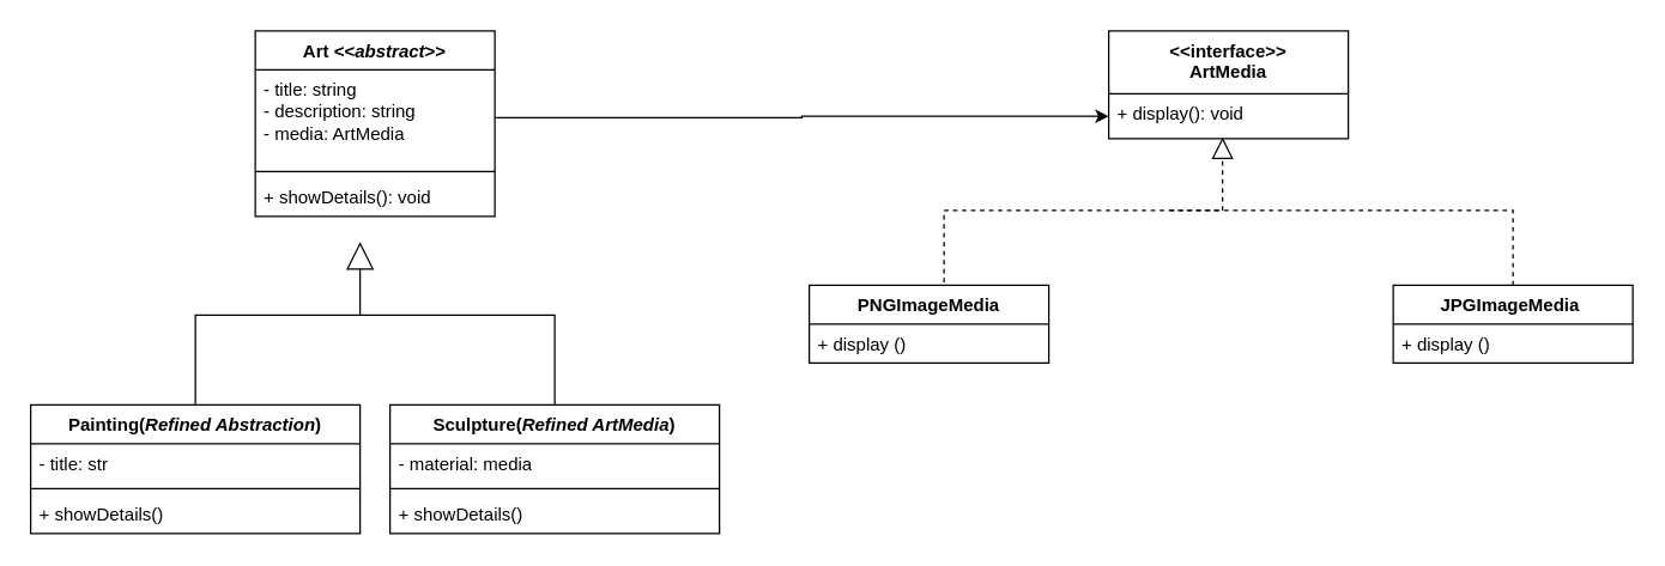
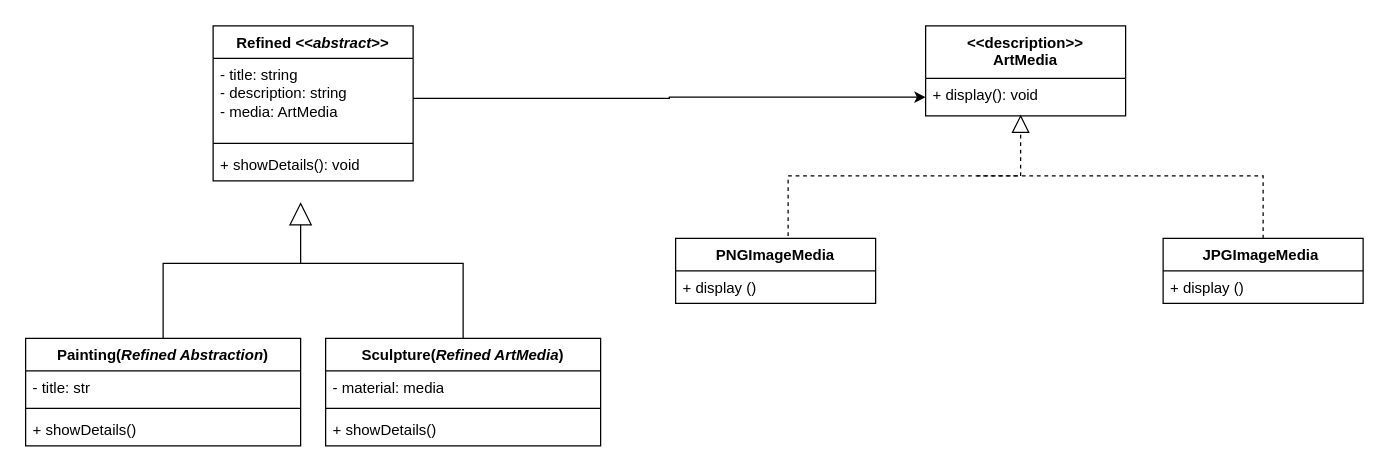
  <mxCell id="0" />
  <mxCell id="1" parent="0" />
  <mxCell id="2" value="Painting(&lt;i&gt;Refined Abstraction&lt;/i&gt;)" style="swimlane;fontStyle=1;align=center;verticalAlign=top;childLayout=stackLayout;horizontal=1;startSize=26;horizontalStack=0;resizeParent=1;resizeParentMax=0;resizeLast=0;collapsible=1;marginBottom=0;whiteSpace=wrap;html=1;" vertex="1" parent="1"><mxGeometry x="20" y="270" width="220" height="86" as="geometry" /></mxCell>
  <mxCell id="3" value="- title: str" style="text;strokeColor=none;fillColor=none;align=left;verticalAlign=top;spacingLeft=4;spacingRight=4;overflow=hidden;rotatable=0;points=[[0,0.5],[1,0.5]];portConstraint=eastwest;whiteSpace=wrap;html=1;" vertex="1" parent="2"><mxGeometry y="26" width="220" height="26" as="geometry" /></mxCell>
  <mxCell id="4" value="" style="line;strokeWidth=1;fillColor=none;align=left;verticalAlign=middle;spacingTop=-1;spacingLeft=3;spacingRight=3;rotatable=0;labelPosition=right;points=[];portConstraint=eastwest;strokeColor=inherit;" vertex="1" parent="2"><mxGeometry y="52" width="220" height="8" as="geometry" /></mxCell>
  <mxCell id="5" value="+ showDetails()&amp;nbsp;" style="text;strokeColor=none;fillColor=none;align=left;verticalAlign=top;spacingLeft=4;spacingRight=4;overflow=hidden;rotatable=0;points=[[0,0.5],[1,0.5]];portConstraint=eastwest;whiteSpace=wrap;html=1;" vertex="1" parent="2"><mxGeometry y="60" width="220" height="26" as="geometry" /></mxCell>
- <mxCell id="6" value="&amp;lt;&amp;lt;interface&amp;gt;&amp;gt;&lt;br&gt;ArtMedia&lt;div&gt;&lt;br/&gt;&lt;/div&gt;" style="swimlane;fontStyle=1;align=center;verticalAlign=top;childLayout=stackLayout;horizontal=1;startSize=42;horizontalStack=0;resizeParent=1;resizeParentMax=0;resizeLast=0;collapsible=1;marginBottom=0;whiteSpace=wrap;html=1;" vertex="1" parent="1"><mxGeometry x="740" y="20" width="160" height="72" as="geometry" /></mxCell>
+ <mxCell id="6" value="&amp;lt;&amp;lt;description&amp;gt;&amp;gt;&lt;br&gt;ArtMedia&lt;div&gt;&lt;br/&gt;&lt;/div&gt;" style="swimlane;fontStyle=1;align=center;verticalAlign=top;childLayout=stackLayout;horizontal=1;startSize=42;horizontalStack=0;resizeParent=1;resizeParentMax=0;resizeLast=0;collapsible=1;marginBottom=0;whiteSpace=wrap;html=1;" vertex="1" parent="1"><mxGeometry x="740" y="20" width="160" height="72" as="geometry" /></mxCell>
  <mxCell id="7" value="+ display(): void&amp;nbsp;&amp;nbsp;" style="text;strokeColor=none;fillColor=none;align=left;verticalAlign=top;spacingLeft=4;spacingRight=4;overflow=hidden;rotatable=0;points=[[0,0.5],[1,0.5]];portConstraint=eastwest;whiteSpace=wrap;html=1;" vertex="1" parent="6"><mxGeometry y="42" width="160" height="30" as="geometry" /></mxCell>
  <mxCell id="8" value="Sculpture(&lt;i&gt;Refined ArtMedia&lt;/i&gt;)" style="swimlane;fontStyle=1;align=center;verticalAlign=top;childLayout=stackLayout;horizontal=1;startSize=26;horizontalStack=0;resizeParent=1;resizeParentMax=0;resizeLast=0;collapsible=1;marginBottom=0;whiteSpace=wrap;html=1;" vertex="1" parent="1"><mxGeometry x="260" y="270" width="220" height="86" as="geometry" /></mxCell>
  <mxCell id="9" value="- material: media" style="text;strokeColor=none;fillColor=none;align=left;verticalAlign=top;spacingLeft=4;spacingRight=4;overflow=hidden;rotatable=0;points=[[0,0.5],[1,0.5]];portConstraint=eastwest;whiteSpace=wrap;html=1;" vertex="1" parent="8"><mxGeometry y="26" width="220" height="26" as="geometry" /></mxCell>
  <mxCell id="10" value="" style="line;strokeWidth=1;fillColor=none;align=left;verticalAlign=middle;spacingTop=-1;spacingLeft=3;spacingRight=3;rotatable=0;labelPosition=right;points=[];portConstraint=eastwest;strokeColor=inherit;" vertex="1" parent="8"><mxGeometry y="52" width="220" height="8" as="geometry" /></mxCell>
  <mxCell id="11" value="+ showDetails()&amp;nbsp;" style="text;strokeColor=none;fillColor=none;align=left;verticalAlign=top;spacingLeft=4;spacingRight=4;overflow=hidden;rotatable=0;points=[[0,0.5],[1,0.5]];portConstraint=eastwest;whiteSpace=wrap;html=1;" vertex="1" parent="8"><mxGeometry y="60" width="220" height="26" as="geometry" /></mxCell>
  <mxCell id="12" value="PNGImageMedia" style="swimlane;fontStyle=1;align=center;verticalAlign=top;childLayout=stackLayout;horizontal=1;startSize=26;horizontalStack=0;resizeParent=1;resizeParentMax=0;resizeLast=0;collapsible=1;marginBottom=0;whiteSpace=wrap;html=1;" vertex="1" parent="1"><mxGeometry x="540" y="190" width="160" height="52" as="geometry" /></mxCell>
  <mxCell id="13" value="+ display ()" style="text;strokeColor=none;fillColor=none;align=left;verticalAlign=top;spacingLeft=4;spacingRight=4;overflow=hidden;rotatable=0;points=[[0,0.5],[1,0.5]];portConstraint=eastwest;whiteSpace=wrap;html=1;" vertex="1" parent="12"><mxGeometry y="26" width="160" height="26" as="geometry" /></mxCell>
  <mxCell id="14" style="edgeStyle=orthogonalEdgeStyle;rounded=0;orthogonalLoop=1;jettySize=auto;html=1;exitX=0.5;exitY=0;exitDx=0;exitDy=0;endArrow=none;startFill=0;dashed=1;" edge="1" parent="1" source="15"><mxGeometry relative="1" as="geometry"><mxPoint x="780" y="140" as="targetPoint" /><Array as="points"><mxPoint x="1010" y="140" /></Array></mxGeometry></mxCell>
  <mxCell id="15" value="JPGImageMedia&amp;nbsp;" style="swimlane;fontStyle=1;align=center;verticalAlign=top;childLayout=stackLayout;horizontal=1;startSize=26;horizontalStack=0;resizeParent=1;resizeParentMax=0;resizeLast=0;collapsible=1;marginBottom=0;whiteSpace=wrap;html=1;" vertex="1" parent="1"><mxGeometry x="930" y="190" width="160" height="52" as="geometry" /></mxCell>
  <mxCell id="16" value="+ display ()" style="text;strokeColor=none;fillColor=none;align=left;verticalAlign=top;spacingLeft=4;spacingRight=4;overflow=hidden;rotatable=0;points=[[0,0.5],[1,0.5]];portConstraint=eastwest;whiteSpace=wrap;html=1;" vertex="1" parent="15"><mxGeometry y="26" width="160" height="26" as="geometry" /></mxCell>
  <mxCell id="17" value="" style="endArrow=block;dashed=1;endFill=0;endSize=12;html=1;rounded=0;" edge="1" parent="1"><mxGeometry width="160" relative="1" as="geometry"><mxPoint x="630" y="188" as="sourcePoint" /><mxPoint x="816" y="91" as="targetPoint" /><Array as="points"><mxPoint x="630" y="140" /><mxPoint x="816" y="140" /></Array></mxGeometry></mxCell>
  <mxCell id="18" value="" style="endArrow=block;endSize=16;endFill=0;html=1;rounded=0;exitX=0.5;exitY=0;exitDx=0;exitDy=0;" edge="1" parent="1" source="2"><mxGeometry width="160" relative="1" as="geometry"><mxPoint x="210" y="320" as="sourcePoint" /><mxPoint x="240" y="161" as="targetPoint" /><Array as="points"><mxPoint x="130" y="210" /><mxPoint x="240" y="210" /></Array></mxGeometry></mxCell>
  <mxCell id="19" value="" style="endArrow=none;html=1;rounded=0;exitX=0.5;exitY=0;exitDx=0;exitDy=0;" edge="1" parent="1" source="8"><mxGeometry width="50" height="50" relative="1" as="geometry"><mxPoint x="270" y="350" as="sourcePoint" /><mxPoint x="240" y="210" as="targetPoint" /><Array as="points"><mxPoint x="370" y="210" /></Array></mxGeometry></mxCell>
- <mxCell id="20" value="Art &amp;lt;&amp;lt;&lt;i&gt;abstract&lt;/i&gt;&amp;gt;&amp;gt;" style="swimlane;fontStyle=1;align=center;verticalAlign=top;childLayout=stackLayout;horizontal=1;startSize=26;horizontalStack=0;resizeParent=1;resizeParentMax=0;resizeLast=0;collapsible=1;marginBottom=0;whiteSpace=wrap;html=1;" vertex="1" parent="1"><mxGeometry x="170" y="20" width="160" height="124" as="geometry" /></mxCell>
+ <mxCell id="20" value="Refined &amp;lt;&amp;lt;&lt;i&gt;abstract&lt;/i&gt;&amp;gt;&amp;gt;" style="swimlane;fontStyle=1;align=center;verticalAlign=top;childLayout=stackLayout;horizontal=1;startSize=26;horizontalStack=0;resizeParent=1;resizeParentMax=0;resizeLast=0;collapsible=1;marginBottom=0;whiteSpace=wrap;html=1;" vertex="1" parent="1"><mxGeometry x="170" y="20" width="160" height="124" as="geometry" /></mxCell>
  <mxCell id="21" value="&lt;div&gt;- title: string&lt;br&gt;- description: string&lt;br&gt;- media: ArtMedia&amp;nbsp;&lt;/div&gt;" style="text;strokeColor=none;fillColor=none;align=left;verticalAlign=top;spacingLeft=4;spacingRight=4;overflow=hidden;rotatable=0;points=[[0,0.5],[1,0.5]];portConstraint=eastwest;whiteSpace=wrap;html=1;" vertex="1" parent="20"><mxGeometry y="26" width="160" height="64" as="geometry" /></mxCell>
  <mxCell id="22" value="" style="line;strokeWidth=1;fillColor=none;align=left;verticalAlign=middle;spacingTop=-1;spacingLeft=3;spacingRight=3;rotatable=0;labelPosition=right;points=[];portConstraint=eastwest;strokeColor=inherit;" vertex="1" parent="20"><mxGeometry y="90" width="160" height="8" as="geometry" /></mxCell>
  <mxCell id="23" value="+ showDetails(): void&amp;nbsp;" style="text;strokeColor=none;fillColor=none;align=left;verticalAlign=top;spacingLeft=4;spacingRight=4;overflow=hidden;rotatable=0;points=[[0,0.5],[1,0.5]];portConstraint=eastwest;whiteSpace=wrap;html=1;" vertex="1" parent="20"><mxGeometry y="98" width="160" height="26" as="geometry" /></mxCell>
  <mxCell id="24" style="edgeStyle=orthogonalEdgeStyle;rounded=0;orthogonalLoop=1;jettySize=auto;html=1;exitX=1;exitY=0.5;exitDx=0;exitDy=0;" edge="1" parent="1" source="21" target="7"><mxGeometry relative="1" as="geometry" /></mxCell>
